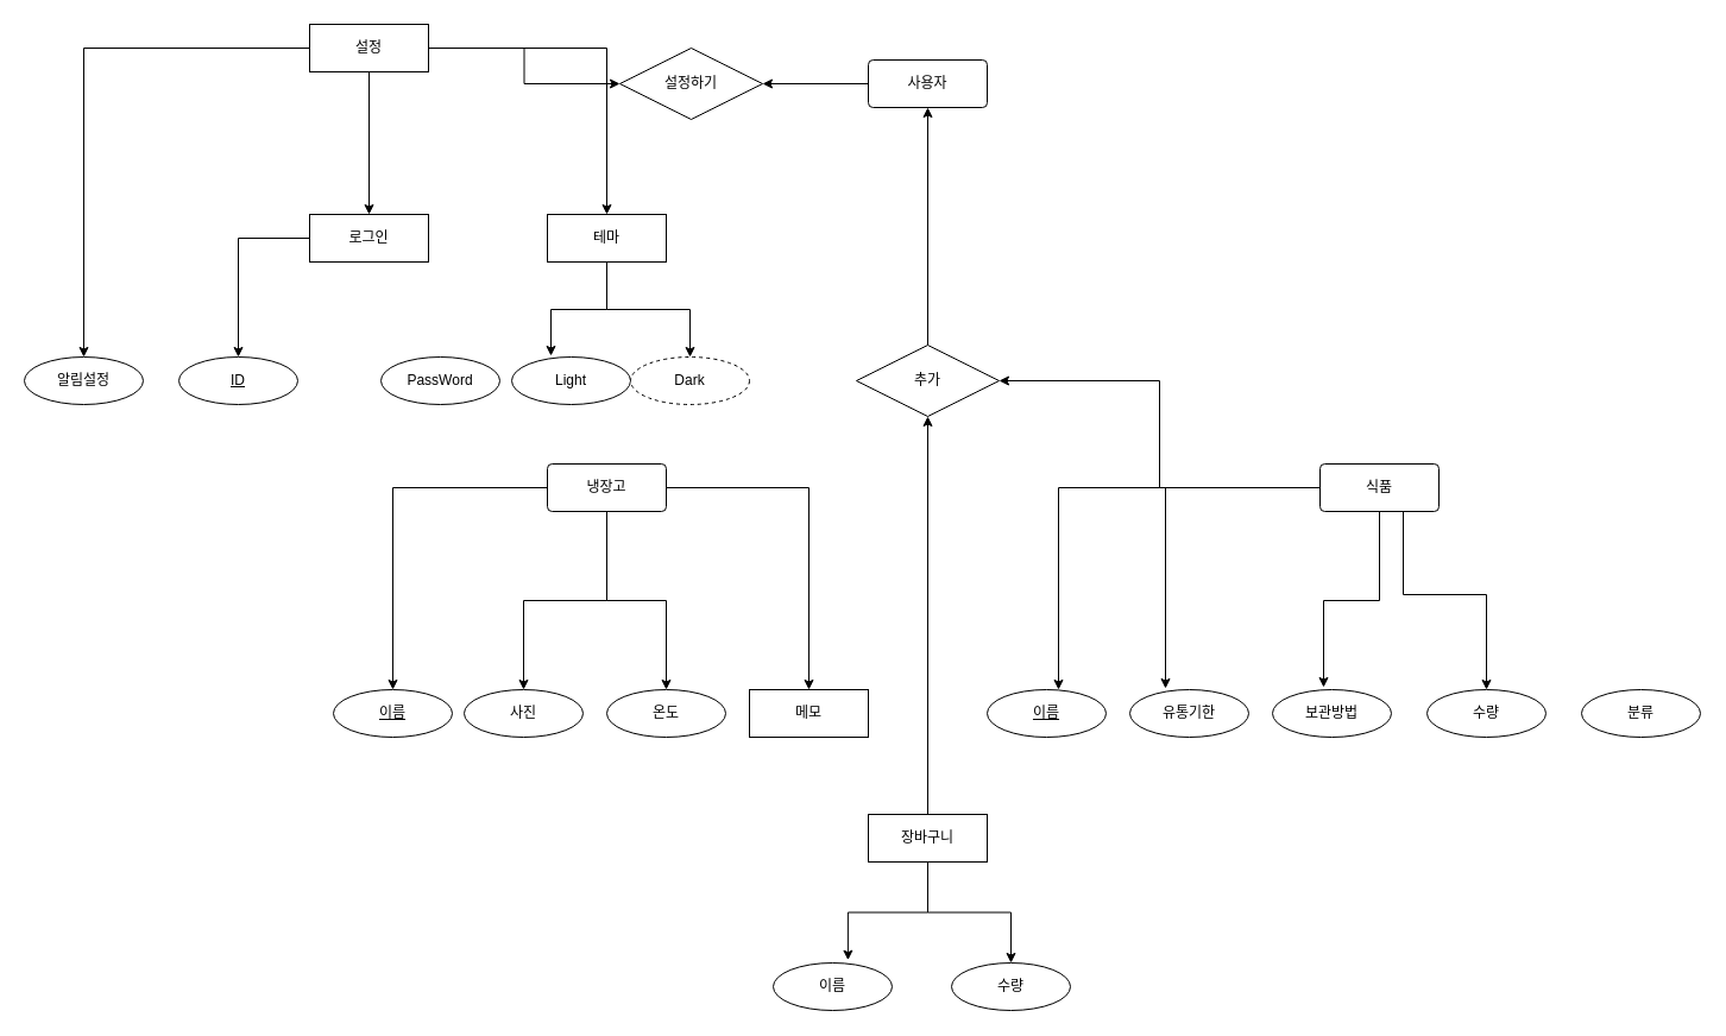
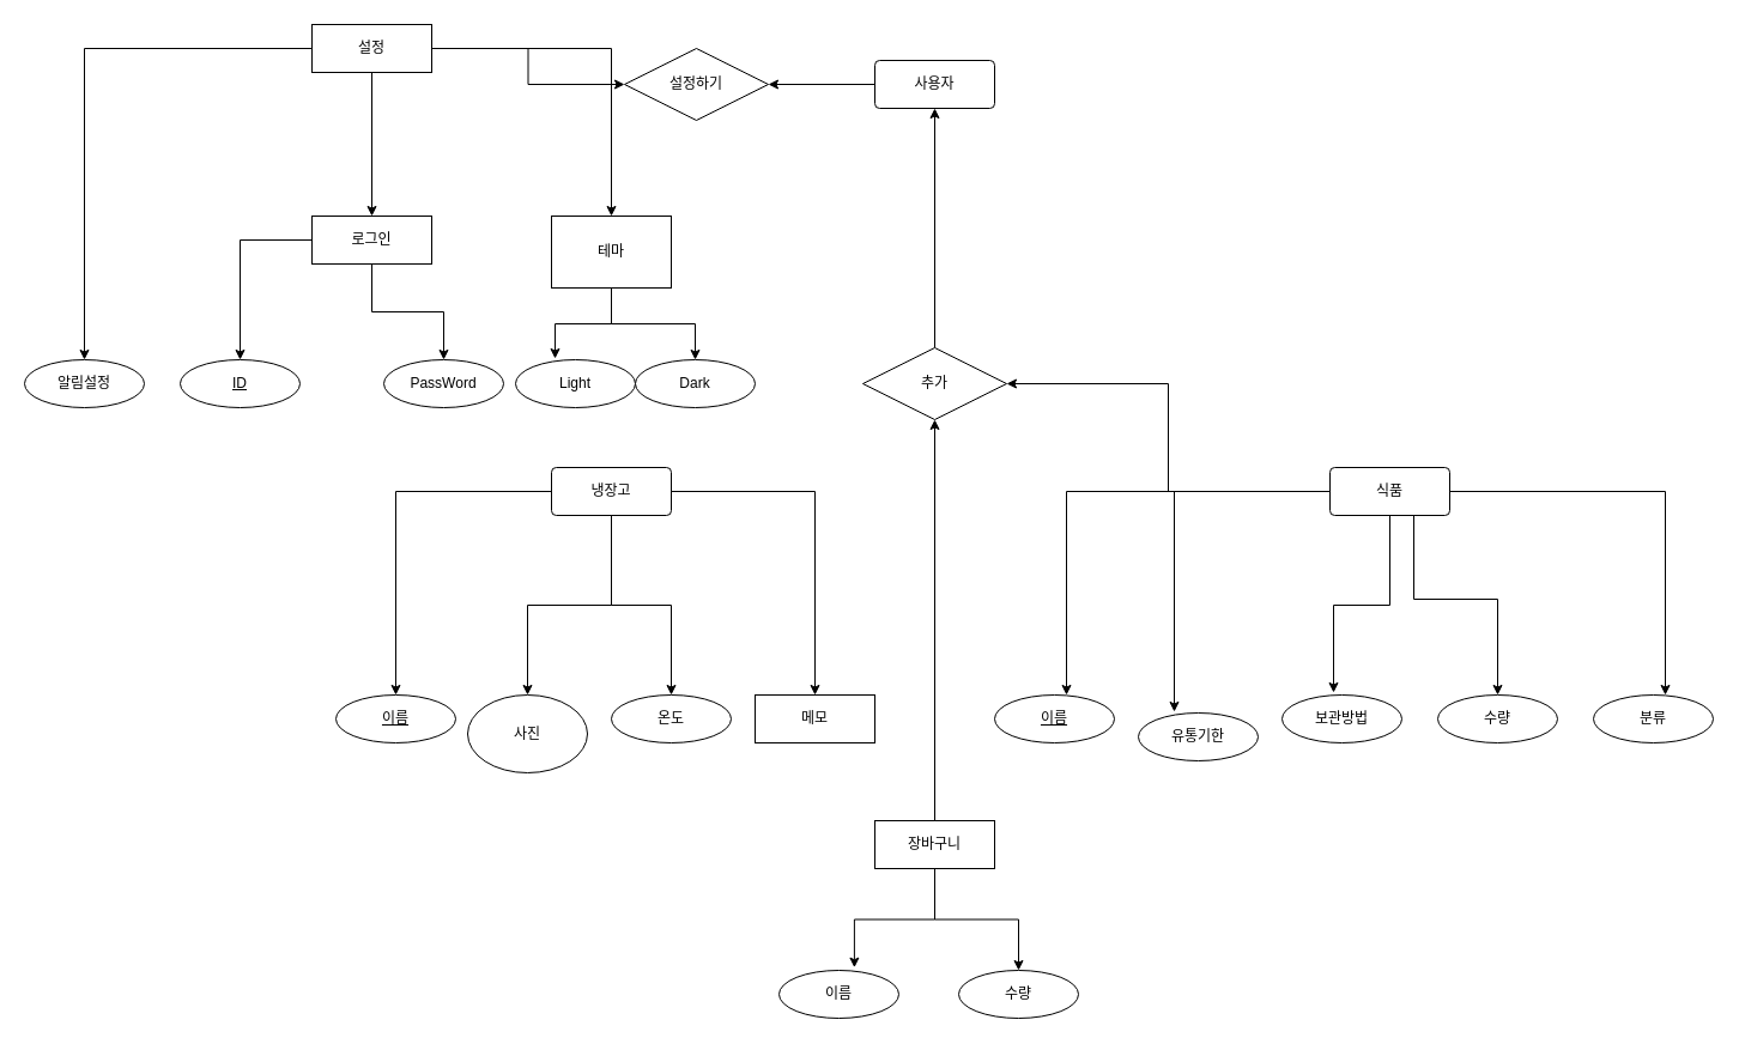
  <mxCell id="0" />
  <mxCell id="1" parent="0" />
  <mxCell id="2" style="edgeStyle=orthogonalEdgeStyle;rounded=0;orthogonalLoop=1;jettySize=auto;html=1;" parent="1" source="4" target="11" edge="1"><mxGeometry relative="1" as="geometry" /></mxCell>
  <mxCell id="3" style="edgeStyle=orthogonalEdgeStyle;rounded=0;orthogonalLoop=1;jettySize=auto;html=1;entryX=0.5;entryY=0;entryDx=0;entryDy=0;" parent="1" source="4" target="12" edge="1"><mxGeometry relative="1" as="geometry" /></mxCell>
  <mxCell id="4" value="냉장고" style="rounded=1;arcSize=10;whiteSpace=wrap;html=1;align=center;" parent="1" vertex="1"><mxGeometry x="460" y="390" width="100" height="40" as="geometry" /></mxCell>
  <mxCell id="5" style="edgeStyle=orthogonalEdgeStyle;rounded=0;orthogonalLoop=1;jettySize=auto;html=1;entryX=1;entryY=0.5;entryDx=0;entryDy=0;" parent="1" source="6" target="27" edge="1"><mxGeometry relative="1" as="geometry"><mxPoint x="560" y="270" as="targetPoint" /></mxGeometry></mxCell>
  <mxCell id="6" value="사용자" style="rounded=1;arcSize=10;whiteSpace=wrap;html=1;align=center;" parent="1" vertex="1"><mxGeometry x="730" y="50" width="100" height="40" as="geometry" /></mxCell>
  <mxCell id="7" style="edgeStyle=orthogonalEdgeStyle;rounded=0;orthogonalLoop=1;jettySize=auto;html=1;entryX=0.5;entryY=1;entryDx=0;entryDy=0;" parent="1" source="8" target="6" edge="1"><mxGeometry relative="1" as="geometry" /></mxCell>
  <mxCell id="8" value="추가" style="shape=rhombus;perimeter=rhombusPerimeter;whiteSpace=wrap;html=1;align=center;" parent="1" vertex="1"><mxGeometry x="720" y="290" width="120" height="60" as="geometry" /></mxCell>
  <mxCell id="9" style="edgeStyle=orthogonalEdgeStyle;rounded=0;orthogonalLoop=1;jettySize=auto;html=1;entryX=1;entryY=0.5;entryDx=0;entryDy=0;" parent="1" source="10" target="8" edge="1"><mxGeometry relative="1" as="geometry" /></mxCell>
  <mxCell id="10" value="식품" style="rounded=1;arcSize=10;whiteSpace=wrap;html=1;align=center;" parent="1" vertex="1"><mxGeometry x="1110" y="390" width="100" height="40" as="geometry" /></mxCell>
  <mxCell id="11" value="이름" style="ellipse;whiteSpace=wrap;html=1;align=center;fontStyle=4;" parent="1" vertex="1"><mxGeometry x="280" y="580" width="100" height="40" as="geometry" /></mxCell>
- <mxCell id="12" value="사진" style="ellipse;whiteSpace=wrap;html=1;align=center;" parent="1" vertex="1"><mxGeometry x="390" y="580" width="100" height="40" as="geometry" /></mxCell>
+ <mxCell id="12" value="사진" style="ellipse;whiteSpace=wrap;html=1;align=center;" parent="1" vertex="1"><mxGeometry x="390" y="580" width="100" height="65" as="geometry" /></mxCell>
  <mxCell id="13" value="온도" style="ellipse;whiteSpace=wrap;html=1;align=center;" parent="1" vertex="1"><mxGeometry x="510" y="580" width="100" height="40" as="geometry" /></mxCell>
  <mxCell id="14" value="메모" style="whiteSpace=wrap;html=1;align=center;rounded=0;" parent="1" vertex="1"><mxGeometry x="630" y="580" width="100" height="40" as="geometry" /></mxCell>
  <mxCell id="15" style="edgeStyle=orthogonalEdgeStyle;rounded=0;orthogonalLoop=1;jettySize=auto;html=1;entryX=0.5;entryY=0;entryDx=0;entryDy=0;" parent="1" source="4" target="13" edge="1"><mxGeometry relative="1" as="geometry"><mxPoint x="580" y="560" as="targetPoint" /></mxGeometry></mxCell>
  <mxCell id="16" style="edgeStyle=orthogonalEdgeStyle;rounded=0;orthogonalLoop=1;jettySize=auto;html=1;entryX=0.5;entryY=0;entryDx=0;entryDy=0;" parent="1" source="4" target="14" edge="1"><mxGeometry relative="1" as="geometry" /></mxCell>
  <mxCell id="17" value="이름" style="ellipse;whiteSpace=wrap;html=1;align=center;fontStyle=4;" parent="1" vertex="1"><mxGeometry x="830" y="580" width="100" height="40" as="geometry" /></mxCell>
- <mxCell id="18" value="유통기한" style="ellipse;whiteSpace=wrap;html=1;align=center;" parent="1" vertex="1"><mxGeometry x="950" y="580" width="100" height="40" as="geometry" /></mxCell>
+ <mxCell id="18" value="유통기한" style="ellipse;whiteSpace=wrap;html=1;align=center;" parent="1" vertex="1"><mxGeometry x="950" y="595" width="100" height="40" as="geometry" /></mxCell>
  <mxCell id="19" value="보관방법" style="ellipse;whiteSpace=wrap;html=1;align=center;" parent="1" vertex="1"><mxGeometry x="1070" y="580" width="100" height="40" as="geometry" /></mxCell>
  <mxCell id="20" value="수량" style="ellipse;whiteSpace=wrap;html=1;align=center;" parent="1" vertex="1"><mxGeometry x="1200" y="580" width="100" height="40" as="geometry" /></mxCell>
  <mxCell id="21" value="분류" style="ellipse;whiteSpace=wrap;html=1;align=center;" parent="1" vertex="1"><mxGeometry x="1330" y="580" width="100" height="40" as="geometry" /></mxCell>
  <mxCell id="22" style="edgeStyle=orthogonalEdgeStyle;rounded=0;orthogonalLoop=1;jettySize=auto;html=1;entryX=0.6;entryY=0;entryDx=0;entryDy=0;entryPerimeter=0;" parent="1" source="10" target="17" edge="1"><mxGeometry relative="1" as="geometry" /></mxCell>
  <mxCell id="23" style="edgeStyle=orthogonalEdgeStyle;rounded=0;orthogonalLoop=1;jettySize=auto;html=1;entryX=0.3;entryY=-0.025;entryDx=0;entryDy=0;entryPerimeter=0;" parent="1" source="10" target="18" edge="1"><mxGeometry relative="1" as="geometry" /></mxCell>
  <mxCell id="24" style="edgeStyle=orthogonalEdgeStyle;rounded=0;orthogonalLoop=1;jettySize=auto;html=1;entryX=0.43;entryY=-0.05;entryDx=0;entryDy=0;entryPerimeter=0;" parent="1" source="10" target="19" edge="1"><mxGeometry relative="1" as="geometry" /></mxCell>
  <mxCell id="25" style="edgeStyle=orthogonalEdgeStyle;rounded=0;orthogonalLoop=1;jettySize=auto;html=1;" parent="1" target="20" edge="1"><mxGeometry relative="1" as="geometry"><mxPoint x="1180" y="430" as="sourcePoint" /><mxPoint x="1250" y="580" as="targetPoint" /><Array as="points"><mxPoint x="1180" y="500" /><mxPoint x="1250" y="500" /></Array></mxGeometry></mxCell>
+ <mxCell id="26" style="edgeStyle=orthogonalEdgeStyle;rounded=0;orthogonalLoop=1;jettySize=auto;html=1;entryX=0.6;entryY=0;entryDx=0;entryDy=0;entryPerimeter=0;" parent="1" source="10" target="21" edge="1"><mxGeometry relative="1" as="geometry" /></mxCell>
  <mxCell id="27" value="설정하기" style="shape=rhombus;perimeter=rhombusPerimeter;whiteSpace=wrap;html=1;align=center;" parent="1" vertex="1"><mxGeometry x="521" y="40" width="120" height="60" as="geometry" /></mxCell>
  <mxCell id="28" value="알림설정" style="ellipse;whiteSpace=wrap;html=1;align=center;" parent="1" vertex="1"><mxGeometry x="20" y="300" width="100" height="40" as="geometry" /></mxCell>
+ <mxCell id="29" style="edgeStyle=orthogonalEdgeStyle;rounded=0;orthogonalLoop=1;jettySize=auto;html=1;" parent="1" source="31" target="39" edge="1"><mxGeometry relative="1" as="geometry" /></mxCell>
  <mxCell id="30" style="edgeStyle=orthogonalEdgeStyle;rounded=0;orthogonalLoop=1;jettySize=auto;html=1;entryX=0.5;entryY=0;entryDx=0;entryDy=0;" parent="1" source="31" target="40" edge="1"><mxGeometry relative="1" as="geometry" /></mxCell>
  <mxCell id="31" value="로그인" style="whiteSpace=wrap;html=1;align=center;" parent="1" vertex="1"><mxGeometry x="260" y="180" width="100" height="40" as="geometry" /></mxCell>
  <mxCell id="32" style="edgeStyle=orthogonalEdgeStyle;rounded=0;orthogonalLoop=1;jettySize=auto;html=1;entryX=0.5;entryY=0;entryDx=0;entryDy=0;" parent="1" source="33" target="42" edge="1"><mxGeometry relative="1" as="geometry" /></mxCell>
- <mxCell id="33" value="테마" style="whiteSpace=wrap;html=1;align=center;" parent="1" vertex="1"><mxGeometry x="460" y="180" width="100" height="40" as="geometry" /></mxCell>
+ <mxCell id="33" value="테마" style="whiteSpace=wrap;html=1;align=center;" parent="1" vertex="1"><mxGeometry x="460" y="180" width="100" height="60" as="geometry" /></mxCell>
  <mxCell id="34" style="edgeStyle=orthogonalEdgeStyle;rounded=0;orthogonalLoop=1;jettySize=auto;html=1;entryX=0;entryY=0.5;entryDx=0;entryDy=0;" parent="1" source="38" target="27" edge="1"><mxGeometry relative="1" as="geometry" /></mxCell>
  <mxCell id="35" style="edgeStyle=orthogonalEdgeStyle;rounded=0;orthogonalLoop=1;jettySize=auto;html=1;entryX=0.5;entryY=0;entryDx=0;entryDy=0;" parent="1" source="38" target="28" edge="1"><mxGeometry relative="1" as="geometry" /></mxCell>
  <mxCell id="36" style="edgeStyle=orthogonalEdgeStyle;rounded=0;orthogonalLoop=1;jettySize=auto;html=1;entryX=0.5;entryY=0;entryDx=0;entryDy=0;" parent="1" source="38" target="31" edge="1"><mxGeometry relative="1" as="geometry" /></mxCell>
  <mxCell id="37" style="edgeStyle=orthogonalEdgeStyle;rounded=0;orthogonalLoop=1;jettySize=auto;html=1;" parent="1" source="38" target="33" edge="1"><mxGeometry relative="1" as="geometry" /></mxCell>
  <mxCell id="38" value="설정" style="whiteSpace=wrap;html=1;align=center;" parent="1" vertex="1"><mxGeometry x="260" y="20" width="100" height="40" as="geometry" /></mxCell>
  <mxCell id="39" value="PassWord" style="ellipse;whiteSpace=wrap;html=1;align=center;" parent="1" vertex="1"><mxGeometry x="320" y="300" width="100" height="40" as="geometry" /></mxCell>
  <mxCell id="40" value="ID" style="ellipse;whiteSpace=wrap;html=1;align=center;fontStyle=4;" parent="1" vertex="1"><mxGeometry x="150" y="300" width="100" height="40" as="geometry" /></mxCell>
  <mxCell id="41" value="Light" style="ellipse;whiteSpace=wrap;html=1;align=center;" parent="1" vertex="1"><mxGeometry x="430" y="300" width="100" height="40" as="geometry" /></mxCell>
- <mxCell id="42" value="Dark" style="ellipse;whiteSpace=wrap;html=1;align=center;dashed=1;" parent="1" vertex="1"><mxGeometry x="530" y="300" width="100" height="40" as="geometry" /></mxCell>
+ <mxCell id="42" value="Dark" style="ellipse;whiteSpace=wrap;html=1;align=center;" parent="1" vertex="1"><mxGeometry x="530" y="300" width="100" height="40" as="geometry" /></mxCell>
  <mxCell id="43" style="edgeStyle=orthogonalEdgeStyle;rounded=0;orthogonalLoop=1;jettySize=auto;html=1;entryX=0.33;entryY=-0.025;entryDx=0;entryDy=0;entryPerimeter=0;" parent="1" source="33" target="41" edge="1"><mxGeometry relative="1" as="geometry" /></mxCell>
  <mxCell id="44" style="edgeStyle=orthogonalEdgeStyle;rounded=0;orthogonalLoop=1;jettySize=auto;html=1;entryX=0.5;entryY=1;entryDx=0;entryDy=0;" parent="1" source="46" target="8" edge="1"><mxGeometry relative="1" as="geometry"><mxPoint x="780" y="560" as="targetPoint" /></mxGeometry></mxCell>
  <mxCell id="45" style="edgeStyle=orthogonalEdgeStyle;rounded=0;orthogonalLoop=1;jettySize=auto;html=1;entryX=0.5;entryY=0;entryDx=0;entryDy=0;" parent="1" source="46" target="48" edge="1"><mxGeometry relative="1" as="geometry" /></mxCell>
  <mxCell id="46" value="장바구니" style="whiteSpace=wrap;html=1;align=center;" parent="1" vertex="1"><mxGeometry x="730" y="685" width="100" height="40" as="geometry" /></mxCell>
  <mxCell id="47" value="이름" style="ellipse;whiteSpace=wrap;html=1;align=center;" parent="1" vertex="1"><mxGeometry x="650" y="810" width="100" height="40" as="geometry" /></mxCell>
  <mxCell id="48" value="수량" style="ellipse;whiteSpace=wrap;html=1;align=center;" parent="1" vertex="1"><mxGeometry x="800" y="810" width="100" height="40" as="geometry" /></mxCell>
  <mxCell id="49" style="edgeStyle=orthogonalEdgeStyle;rounded=0;orthogonalLoop=1;jettySize=auto;html=1;entryX=0.629;entryY=-0.058;entryDx=0;entryDy=0;entryPerimeter=0;" parent="1" source="46" target="47" edge="1"><mxGeometry relative="1" as="geometry" /></mxCell>
